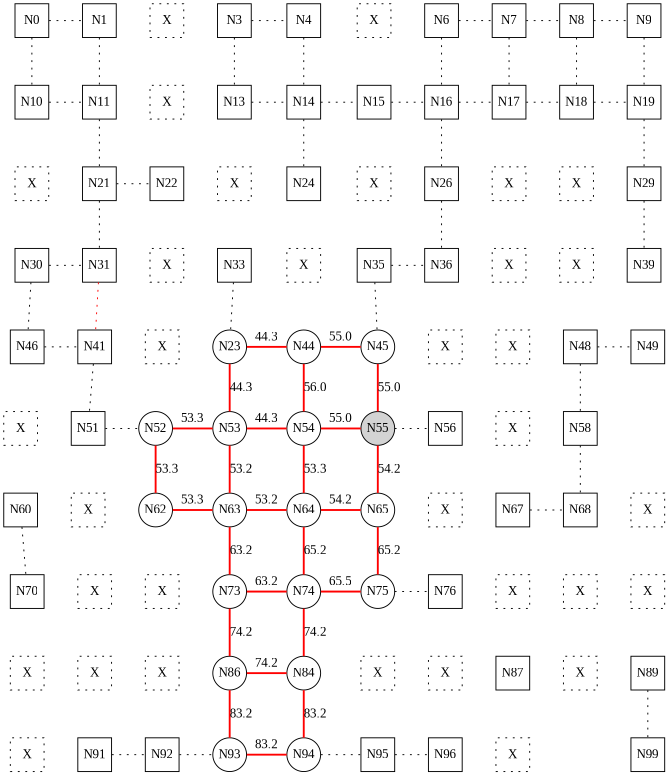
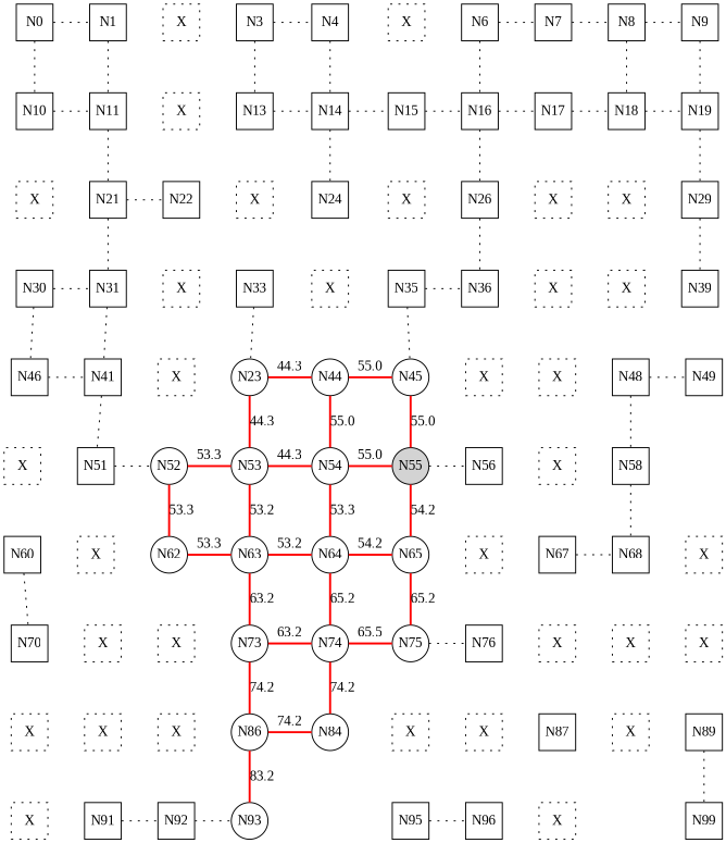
  digraph {
    fontname="Liberation Serif"
    node [fixedsize=true fontname="Liberation Serif" shape=square]
    edge [dir=none fontname="Liberation Serif" style=invis]
    N0
    N1
    n3 [label=X style=dotted]
    N3
    N4
    n6 [label=X style=dotted]
    N6
    N7
    N8
    N9
    N10
    N11
    n13 [label=X style=dotted]
    N13
    N14
    N15
    N16
    N17
    N18
    N19
    n21 [label=X style=dotted]
    N21
    N22
    n24 [label=X style=dotted]
    N24
    n26 [label=X style=dotted]
    N26
    n28 [label=X style=dotted]
    n29 [label=X style=dotted]
    N29
    N30
    N31
    n33 [label=X style=dotted]
    N33
    n35 [label=X style=dotted]
    N35
    N36
    n38 [label=X style=dotted]
    n39 [label=X style=dotted]
    N39
    n41 [label=N46]
    N41
    n43 [label=X style=dotted]
    n44 [label=N23 shape=circle]
    N44 [shape=circle]
    N45 [shape=circle]
    n47 [label=X style=dotted]
    n48 [label=X style=dotted]
    N48
    N49
    n51 [label=X style=dotted]
    N51
    N52 [shape=circle]
    N53 [shape=circle]
    N54 [shape=circle]
    N55 [shape=circle style=filled]
    N56
    n58 [label=X style=dotted]
    N58
    N60
    n61 [label=X style=dotted]
    N62 [shape=circle]
    N63 [shape=circle]
    N64 [shape=circle]
    N65 [shape=circle]
    n66 [label=X style=dotted]
    N67
    N68
    n69 [label=X style=dotted]
    N70
    n71 [label=X style=dotted]
    n72 [label=X style=dotted]
    N73 [shape=circle]
    N74 [shape=circle]
    N75 [shape=circle]
    N76
    n77 [label=X style=dotted]
    n78 [label=X style=dotted]
    n79 [label=X style=dotted]
    n80 [label=X style=dotted]
    n81 [label=X style=dotted]
    n82 [label=X style=dotted]
    n83 [label=N86 shape=circle]
    N84 [shape=circle]
    n85 [label=X style=dotted]
    n86 [label=X style=dotted]
    N87
    n88 [label=X style=dotted]
    N89
    n90 [label=X style=dotted]
    N91
    N92
    N93 [shape=circle]
-   N94 [shape=circle]
    N95
    N96
    n97 [label=X style=dotted]
    N99
    subgraph sub_1 {
      rank=same
      N0
      N1
      n3
      N3
      N4
      n6
      N6
      N7
      N8
      N9
    }
    subgraph sub_2 {
      rank=same
      N10
      N11
      n13
      N13
      N14
      N15
      N16
      N17
      N18
      N19
    }
    subgraph sub_3 {
      rank=same
      n21
      N21
      N22
      n24
      N24
      n26
      N26
      n28
      n29
      N29
    }
    subgraph sub_4 {
      rank=same
      N30
      N31
      n33
      N33
      n35
      N35
      N36
      n38
      n39
      N39
    }
    subgraph sub_5 {
      rank=same
      n41
      N41
      n43
      n44
      N44
      N45
      n47
      n48
      N48
      N49
    }
    subgraph sub_6 {
      rank=same
      n51
      N51
      N52
      N53
      N54
      N55
      N56
      n58
      N58
    }
    subgraph sub_7 {
      rank=same
      N60
      n61
      N62
      N63
      N64
      N65
      n66
      N67
      N68
      n69
    }
    subgraph sub_8 {
      rank=same
      N70
      n71
      n72
      N73
      N74
      N75
      N76
      n77
      n78
      n79
    }
    subgraph sub_9 {
      rank=same
      n80
      n81
      n82
      n83
      N84
      n85
      n86
      N87
      n88
      N89
    }
    subgraph sub_10 {
      rank=same
      n90
      N91
      N92
      N93
-     N94
      N95
      N96
      n97
      N99
    }
    N0 -> N1 [style=dotted]
    N0 -> N10 [style=dotted]
    N1 -> n3 [label=" "]
    N1 -> N11 [style=dotted]
    n3 -> N3 [label=" "]
    n3 -> n13 [label=" "]
    N3 -> N4 [style=dotted]
    N3 -> N13 [style=dotted]
    N4 -> n6 [label=" "]
    N4 -> N14 [style=dotted]
    n6 -> N6 [label=" "]
    n6 -> N15 [label=" "]
    N6 -> N7 [style=dotted]
    N6 -> N16 [style=dotted]
    N7 -> N8 [style=dotted]
-   N7 -> N17 [style=dotted]
    N8 -> N9 [style=dotted]
    N8 -> N18 [style=dotted]
    N9 -> N19 [style=dotted]
    N10 -> N11 [style=dotted]
    N10 -> n21 [label=" "]
    N11 -> n13 [label=" "]
    N11 -> N21 [style=dotted]
    n13 -> N13 [label=" "]
    n13 -> N22 [label=" "]
    N13 -> N14 [style=dotted]
    N13 -> n24 [label=" "]
    N14 -> N15 [style=dotted]
    N14 -> N24 [style=dotted]
    N15 -> N16 [style=dotted]
    N15 -> n26 [label=" "]
    N16 -> N17 [style=dotted]
    N16 -> N26 [style=dotted]
    N17 -> N18 [style=dotted]
    N17 -> n28 [label=" "]
    N18 -> N19 [style=dotted]
    N18 -> n29 [label=" "]
    N19 -> N29 [style=dotted]
    n21 -> N21 [label=" "]
    n21 -> N30 [label=" "]
    N21 -> N22 [style=dotted]
    N21 -> N31 [style=dotted]
    N22 -> n24 [label=" "]
    N22 -> n33 [label=" "]
    n24 -> N24 [label=" "]
    n24 -> N33 [label=" "]
    N24 -> n26 [label=" "]
    N24 -> n35 [label=" "]
    n26 -> N26 [label=" "]
    n26 -> N35 [label=" "]
    N26 -> n28 [label=" "]
    N26 -> N36 [style=dotted]
    n28 -> n29 [label=" "]
    n28 -> n38 [label=" "]
    n29 -> N29 [label=" "]
    n29 -> n39 [label=" "]
    N29 -> N39 [style=dotted]
    N30 -> N31 [style=dotted]
    N30 -> n41 [style=dotted]
    N31 -> n33 [label=" "]
-   N31 -> N41 [style=dotted color=red]
+   N31 -> N41 [style=dotted]
    n33 -> N33 [label=" "]
    n33 -> n43 [label=" "]
    N33 -> n35 [label=" "]
    N33 -> n44 [style=dotted]
    n35 -> N35 [label=" "]
    n35 -> N44 [label=" "]
    N35 -> N36 [style=dotted]
    N35 -> N45 [style=dotted]
    N36 -> n38 [label=" "]
    N36 -> n47 [label=" "]
    n38 -> n39 [label=" "]
    n38 -> n48 [label=" "]
    n39 -> N39 [label=" "]
    n39 -> N48 [label=" "]
    n41 -> N41 [style=dotted]
    n41 -> n51 [label=" "]
    N41 -> n43 [label=" "]
    N41 -> N51 [style=dotted]
    n43 -> n44 [label=" "]
    n43 -> N52 [label=" "]
    n44 -> N44 [color=red label=44.3 style=bold]
    n44 -> N53 [color=red label=44.3 style=bold]
    N44 -> N45 [color=red label=55.0 style=bold]
-   N44 -> N54 [color=red label=56.0 style=bold]
+   N44 -> N54 [color=red label=55.0 style=bold]
    N45 -> n47 [label=" "]
    N45 -> N55 [color=red label=55.0 style=bold]
    n47 -> n48 [label=" "]
    n47 -> N56 [label=" "]
    n48 -> N48 [label=" "]
    n48 -> n58 [label=" "]
    N48 -> N49 [style=dotted]
    N48 -> N58 [style=dotted]
    n51 -> N51 [label=" "]
    n51 -> N60 [label=" "]
    N51 -> N52 [style=dotted]
    N51 -> n61 [label=" "]
    N52 -> N53 [color=red label=53.3 style=bold]
    N52 -> N62 [color=red label=53.3 style=bold]
    N53 -> N54 [color=red label=44.3 style=bold]
    N53 -> N63 [color=red label=53.2 style=bold]
    N54 -> N55 [color=red label=55.0 style=bold]
    N54 -> N64 [color=red label=53.3 style=bold]
    N55 -> N56 [style=dotted]
    N55 -> N65 [color=red label=54.2 style=bold]
    N56 -> n58 [label=" "]
    N56 -> n66 [label=" "]
    n58 -> N58 [label=" "]
    n58 -> N67 [label=" "]
    N58 -> N68 [style=dotted]
    N60 -> n61 [label=" "]
    N60 -> N70 [style=dotted]
    n61 -> N62 [label=" "]
    n61 -> n71 [label=" "]
    N62 -> N63 [color=red label=53.3 style=bold]
    N62 -> n72 [label=" "]
    N63 -> N64 [color=red label=53.2 style=bold]
    N63 -> N73 [color=red label=63.2 style=bold]
    N64 -> N65 [color=red label=54.2 style=bold]
    N64 -> N74 [color=red label=65.2 style=bold]
    N65 -> n66 [label=" "]
    N65 -> N75 [color=red label=65.2 style=bold]
    n66 -> N67 [label=" "]
    n66 -> N76 [label=" "]
    N67 -> N68 [style=dotted]
    N67 -> n77 [label=" "]
    N68 -> n69 [label=" "]
    N68 -> n78 [label=" "]
    n69 -> n79 [label=" "]
    N70 -> n71 [label=" "]
    N70 -> n80 [label=" "]
    n71 -> n72 [label=" "]
    n71 -> n81 [label=" "]
    n72 -> N73 [label=" "]
    n72 -> n82 [label=" "]
    N73 -> N74 [color=red label=63.2 style=bold]
    N73 -> n83 [color=red label=74.2 style=bold]
    N74 -> N75 [color=red label=65.5 style=bold]
    N74 -> N84 [color=red label=74.2 style=bold]
    N75 -> N76 [style=dotted]
    N75 -> n85 [label=" "]
    N76 -> n77 [label=" "]
    N76 -> n86 [label=" "]
    n77 -> n78 [label=" "]
    n77 -> N87 [label=" "]
    n78 -> n79 [label=" "]
    n78 -> n88 [label=" "]
    n79 -> N89 [label=" "]
    n80 -> n81 [label=" "]
    n80 -> n90 [label=" "]
    n81 -> n82 [label=" "]
    n81 -> N91 [label=" "]
    n82 -> n83 [label=" "]
    n82 -> N92 [label=" "]
    n83 -> N84 [color=red label=74.2 style=bold]
    n83 -> N93 [color=red label=83.2 style=bold]
    N84 -> n85 [label=" "]
-   N84 -> N94 [color=red label=83.2 style=bold]
    n85 -> n86 [label=" "]
    n85 -> N95 [label=" "]
    n86 -> N87 [label=" "]
    n86 -> N96 [label=" "]
    N87 -> n88 [label=" "]
    N87 -> n97 [label=" "]
    n88 -> N89 [label=" "]
    N89 -> N99 [style=dotted]
    n90 -> N91 [label=" "]
    N91 -> N92 [style=dotted]
    N92 -> N93 [style=dotted]
-   N93 -> N94 [color=red label=83.2 style=bold]
-   N94 -> N95 [style=dotted]
    N95 -> N96 [style=dotted]
    N96 -> n97 [label=" "]
  }
